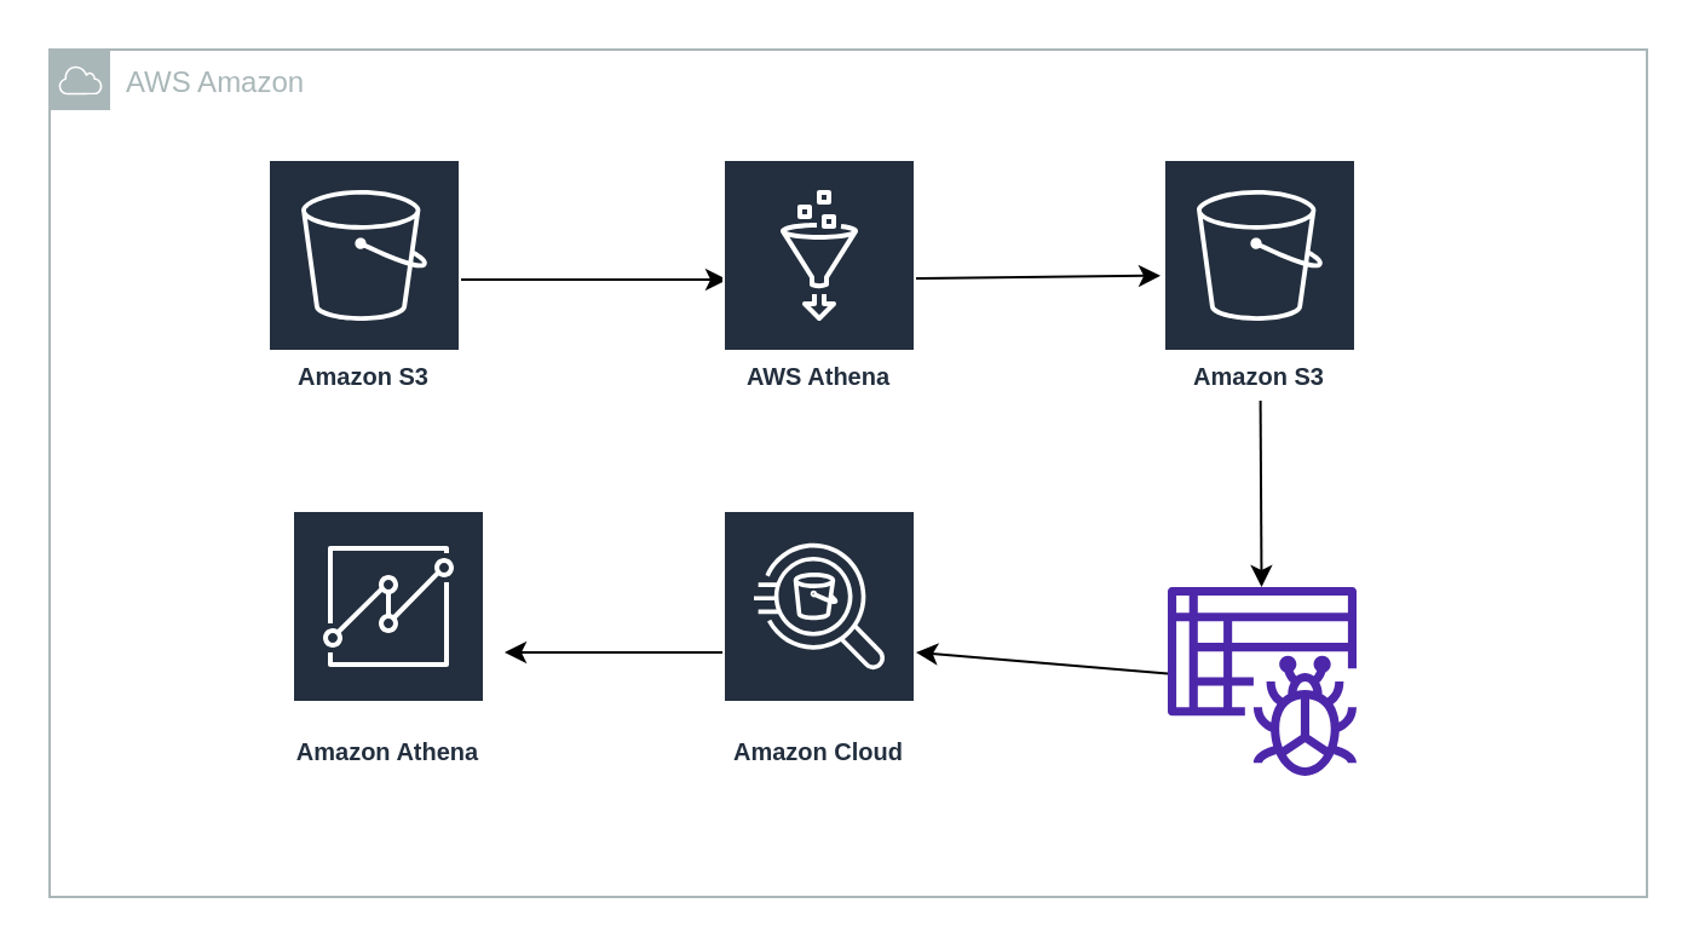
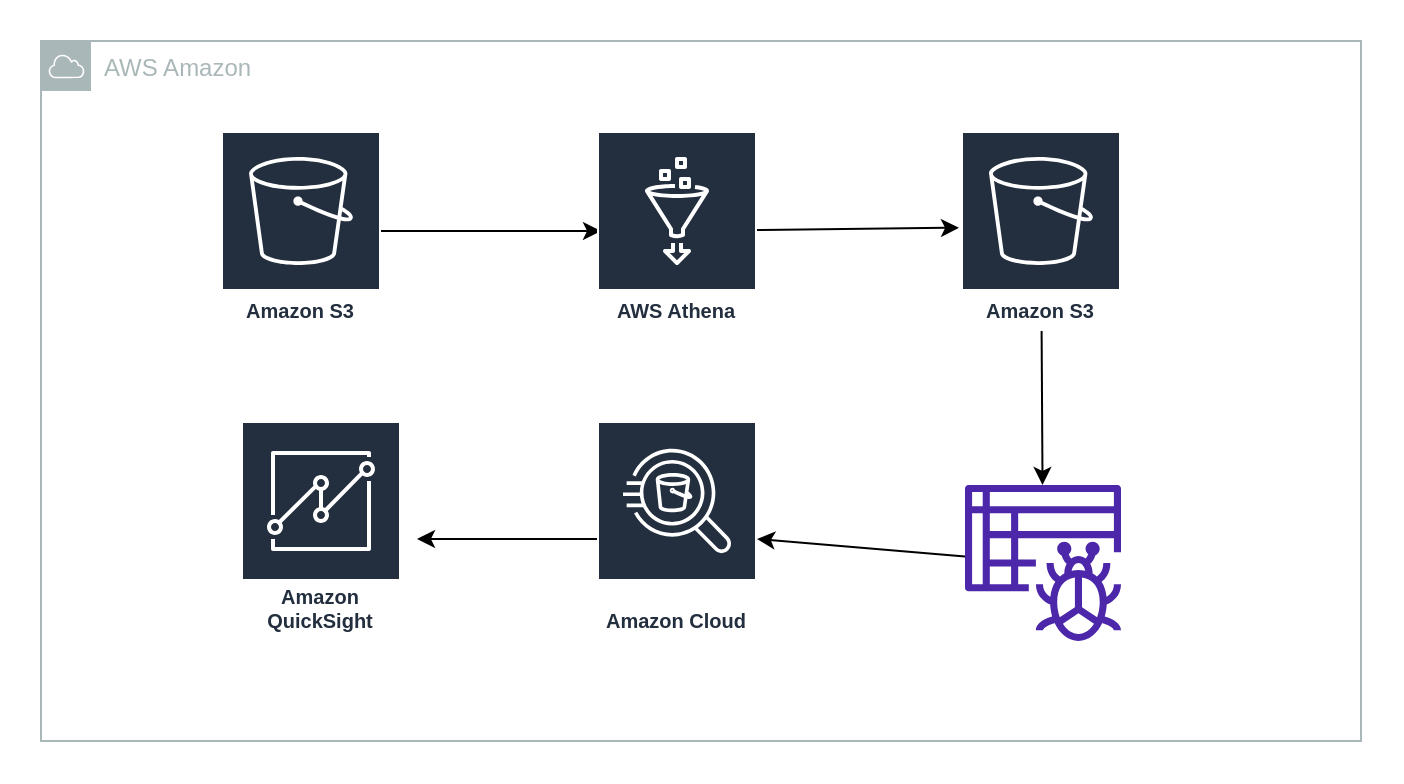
  <mxCell id="0" />
  <mxCell id="1" parent="0" />
  <mxCell id="2" value="" style="edgeStyle=none;html=1;" edge="1" parent="1"><mxGeometry relative="1" as="geometry"><mxPoint x="190" y="115" as="sourcePoint" /><mxPoint x="300" y="115" as="targetPoint" /></mxGeometry></mxCell>
  <mxCell id="3" value="" style="edgeStyle=none;html=1;" edge="1" parent="1"><mxGeometry relative="1" as="geometry"><mxPoint x="378" y="114.543" as="sourcePoint" /><mxPoint x="479" y="113.358" as="targetPoint" /></mxGeometry></mxCell>
  <mxCell id="4" value="" style="edgeStyle=none;html=1;" edge="1" parent="1" source="5"><mxGeometry relative="1" as="geometry"><mxPoint x="378" y="269" as="targetPoint" /></mxGeometry></mxCell>
  <mxCell id="5" value="" style="sketch=0;outlineConnect=0;fontColor=#232F3E;gradientColor=none;fillColor=#4D27AA;strokeColor=none;dashed=0;verticalLabelPosition=bottom;verticalAlign=top;align=center;html=1;fontSize=12;fontStyle=0;aspect=fixed;pointerEvents=1;shape=mxgraph.aws4.glue_crawlers;" vertex="1" parent="1"><mxGeometry x="482" y="242" width="78" height="78" as="geometry" /></mxCell>
  <mxCell id="6" value="" style="edgeStyle=none;html=1;" edge="1" parent="1"><mxGeometry relative="1" as="geometry"><mxPoint x="300" y="269" as="sourcePoint" /><mxPoint x="208" y="269" as="targetPoint" /></mxGeometry></mxCell>
- <mxCell id="7" value="Amazon Athena" style="sketch=0;outlineConnect=0;fontColor=#232F3E;gradientColor=none;strokeColor=#ffffff;fillColor=#232F3E;dashed=0;verticalLabelPosition=middle;verticalAlign=bottom;align=center;html=1;whiteSpace=wrap;fontSize=10;fontStyle=1;spacing=3;shape=mxgraph.aws4.productIcon;prIcon=mxgraph.aws4.quicksight;" vertex="1" parent="1"><mxGeometry x="120" y="210" width="80" height="110" as="geometry" /></mxCell>
+ <mxCell id="7" value="Amazon QuickSight" style="sketch=0;outlineConnect=0;fontColor=#232F3E;gradientColor=none;strokeColor=#ffffff;fillColor=#232F3E;dashed=0;verticalLabelPosition=middle;verticalAlign=bottom;align=center;html=1;whiteSpace=wrap;fontSize=10;fontStyle=1;spacing=3;shape=mxgraph.aws4.productIcon;prIcon=mxgraph.aws4.quicksight;" vertex="1" parent="1"><mxGeometry x="120" y="210" width="80" height="110" as="geometry" /></mxCell>
  <mxCell id="8" value="Amazon S3" style="sketch=0;outlineConnect=0;fontColor=#232F3E;gradientColor=none;strokeColor=#ffffff;fillColor=#232F3E;dashed=0;verticalLabelPosition=middle;verticalAlign=bottom;align=center;html=1;whiteSpace=wrap;fontSize=10;fontStyle=1;spacing=3;shape=mxgraph.aws4.productIcon;prIcon=mxgraph.aws4.s3;" vertex="1" parent="1"><mxGeometry x="110" y="65" width="80" height="100" as="geometry" /></mxCell>
  <mxCell id="9" value="" style="edgeStyle=none;html=1;" edge="1" parent="1" source="10" target="5"><mxGeometry relative="1" as="geometry" /></mxCell>
  <mxCell id="10" value="Amazon S3" style="sketch=0;outlineConnect=0;fontColor=#232F3E;gradientColor=none;strokeColor=#ffffff;fillColor=#232F3E;dashed=0;verticalLabelPosition=middle;verticalAlign=bottom;align=center;html=1;whiteSpace=wrap;fontSize=10;fontStyle=1;spacing=3;shape=mxgraph.aws4.productIcon;prIcon=mxgraph.aws4.s3;" vertex="1" parent="1"><mxGeometry x="480" y="65" width="80" height="100" as="geometry" /></mxCell>
  <mxCell id="11" value="AWS Athena" style="sketch=0;outlineConnect=0;fontColor=#232F3E;gradientColor=none;strokeColor=#ffffff;fillColor=#232F3E;dashed=0;verticalLabelPosition=middle;verticalAlign=bottom;align=center;html=1;whiteSpace=wrap;fontSize=10;fontStyle=1;spacing=3;shape=mxgraph.aws4.productIcon;prIcon=mxgraph.aws4.glue;" vertex="1" parent="1"><mxGeometry x="298" y="65" width="80" height="100" as="geometry" /></mxCell>
  <mxCell id="12" value="Amazon Cloud" style="sketch=0;outlineConnect=0;fontColor=#232F3E;gradientColor=none;strokeColor=#ffffff;fillColor=#232F3E;dashed=0;verticalLabelPosition=middle;verticalAlign=bottom;align=center;html=1;whiteSpace=wrap;fontSize=10;fontStyle=1;spacing=3;shape=mxgraph.aws4.productIcon;prIcon=mxgraph.aws4.athena;" vertex="1" parent="1"><mxGeometry x="298" y="210" width="80" height="110" as="geometry" /></mxCell>
  <mxCell id="13" value="AWS Amazon" style="sketch=0;outlineConnect=0;gradientColor=none;html=1;whiteSpace=wrap;fontSize=12;fontStyle=0;shape=mxgraph.aws4.group;grIcon=mxgraph.aws4.group_aws_cloud;strokeColor=#AAB7B8;fillColor=none;verticalAlign=top;align=left;spacingLeft=30;fontColor=#AAB7B8;dashed=0;" vertex="1" parent="1"><mxGeometry x="20" y="20" width="660" height="350" as="geometry" /></mxCell>
